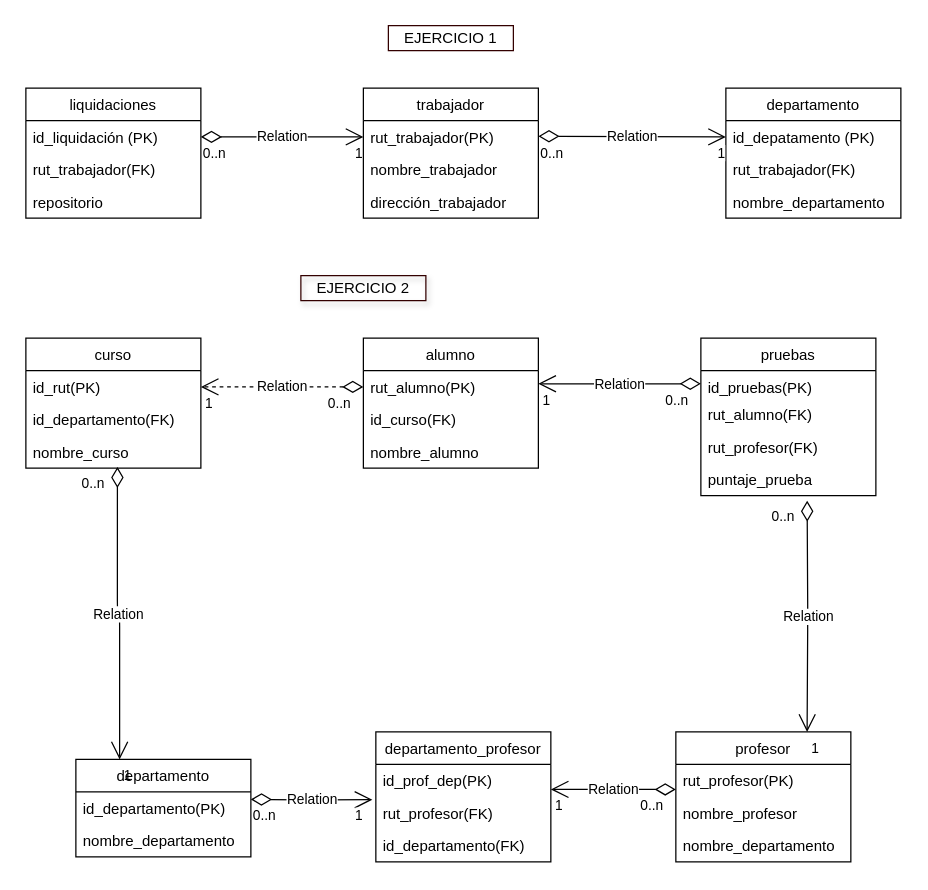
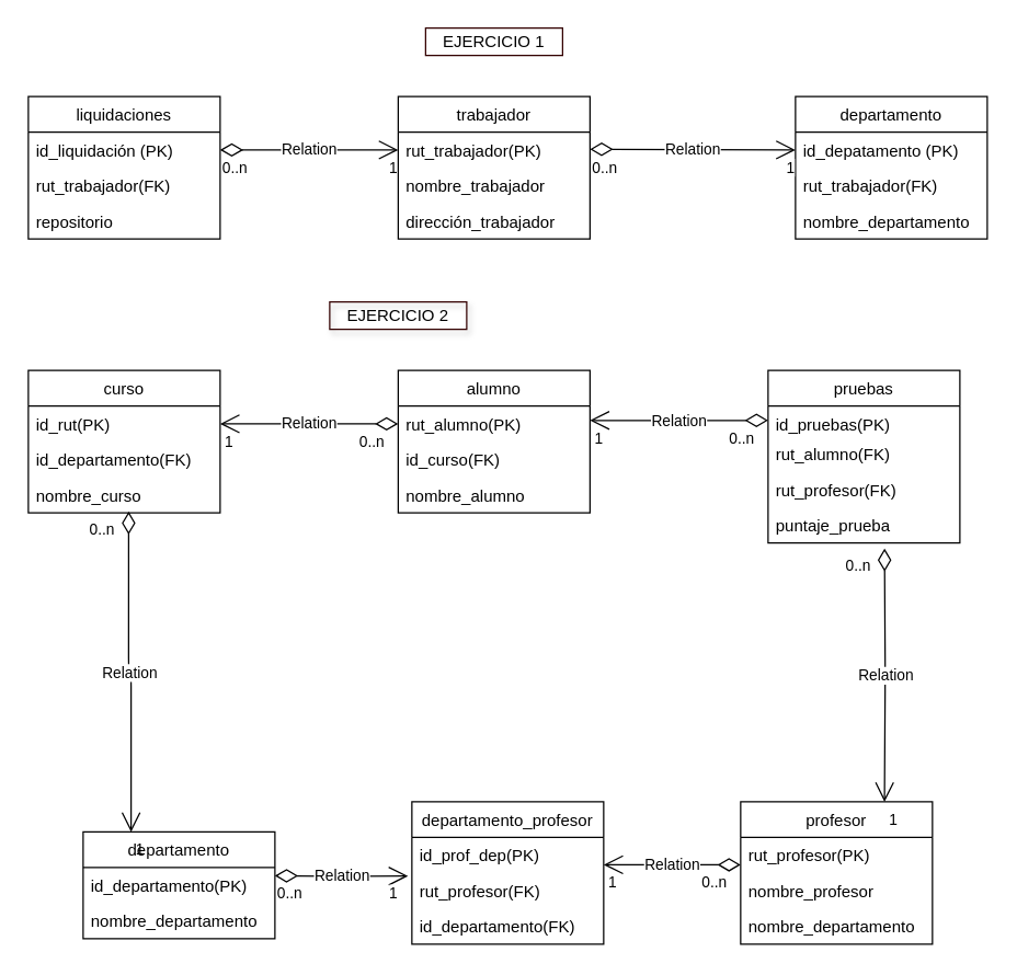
  <mxCell id="0" />
  <mxCell id="1" parent="0" />
  <mxCell id="2" value="Relation" style="endArrow=open;html=1;endSize=12;startArrow=diamondThin;startSize=14;startFill=0;edgeStyle=orthogonalEdgeStyle;entryX=0;entryY=0.5;entryDx=0;entryDy=0;" parent="1" source="6" target="10" edge="1"><mxGeometry relative="1" as="geometry"><mxPoint x="310" y="300" as="sourcePoint" /><mxPoint x="470" y="300" as="targetPoint" /><Array as="points" /></mxGeometry></mxCell>
  <mxCell id="3" value="0..n" style="edgeLabel;resizable=0;html=1;align=left;verticalAlign=top;" parent="2" connectable="0" vertex="1"><mxGeometry x="-1" relative="1" as="geometry" /></mxCell>
  <mxCell id="4" value="1" style="edgeLabel;resizable=0;html=1;align=right;verticalAlign=top;" parent="2" connectable="0" vertex="1"><mxGeometry x="1" relative="1" as="geometry" /></mxCell>
  <mxCell id="5" value="liquidaciones" style="swimlane;fontStyle=0;childLayout=stackLayout;horizontal=1;startSize=26;fillColor=none;horizontalStack=0;resizeParent=1;resizeParentMax=0;resizeLast=0;collapsible=1;marginBottom=0;" parent="1" vertex="1"><mxGeometry x="20" y="70" width="140" height="104" as="geometry" /></mxCell>
  <mxCell id="6" value="id_liquidación (PK)" style="text;strokeColor=none;fillColor=none;align=left;verticalAlign=top;spacingLeft=4;spacingRight=4;overflow=hidden;rotatable=0;points=[[0,0.5],[1,0.5]];portConstraint=eastwest;" parent="5" vertex="1"><mxGeometry y="26" width="140" height="26" as="geometry" /></mxCell>
  <mxCell id="7" value="rut_trabajador(FK)" style="text;strokeColor=none;fillColor=none;align=left;verticalAlign=top;spacingLeft=4;spacingRight=4;overflow=hidden;rotatable=0;points=[[0,0.5],[1,0.5]];portConstraint=eastwest;" parent="5" vertex="1"><mxGeometry y="52" width="140" height="26" as="geometry" /></mxCell>
  <mxCell id="8" value="repositorio" style="text;strokeColor=none;fillColor=none;align=left;verticalAlign=top;spacingLeft=4;spacingRight=4;overflow=hidden;rotatable=0;points=[[0,0.5],[1,0.5]];portConstraint=eastwest;" parent="5" vertex="1"><mxGeometry y="78" width="140" height="26" as="geometry" /></mxCell>
  <mxCell id="9" value="trabajador" style="swimlane;fontStyle=0;childLayout=stackLayout;horizontal=1;startSize=26;fillColor=none;horizontalStack=0;resizeParent=1;resizeParentMax=0;resizeLast=0;collapsible=1;marginBottom=0;" parent="1" vertex="1"><mxGeometry x="290" y="70" width="140" height="104" as="geometry"><mxRectangle x="100" y="57" width="90" height="26" as="alternateBounds" /></mxGeometry></mxCell>
  <mxCell id="10" value="rut_trabajador(PK)" style="text;strokeColor=none;fillColor=none;align=left;verticalAlign=top;spacingLeft=4;spacingRight=4;overflow=hidden;rotatable=0;points=[[0,0.5],[1,0.5]];portConstraint=eastwest;" parent="9" vertex="1"><mxGeometry y="26" width="140" height="26" as="geometry" /></mxCell>
  <mxCell id="11" value="nombre_trabajador" style="text;strokeColor=none;fillColor=none;align=left;verticalAlign=top;spacingLeft=4;spacingRight=4;overflow=hidden;rotatable=0;points=[[0,0.5],[1,0.5]];portConstraint=eastwest;" parent="9" vertex="1"><mxGeometry y="52" width="140" height="26" as="geometry" /></mxCell>
  <mxCell id="12" value="dirección_trabajador" style="text;strokeColor=none;fillColor=none;align=left;verticalAlign=top;spacingLeft=4;spacingRight=4;overflow=hidden;rotatable=0;points=[[0,0.5],[1,0.5]];portConstraint=eastwest;" parent="9" vertex="1"><mxGeometry y="78" width="140" height="26" as="geometry" /></mxCell>
  <mxCell id="13" value="departamento" style="swimlane;fontStyle=0;childLayout=stackLayout;horizontal=1;startSize=26;fillColor=none;horizontalStack=0;resizeParent=1;resizeParentMax=0;resizeLast=0;collapsible=1;marginBottom=0;" parent="1" vertex="1"><mxGeometry x="580" y="70" width="140" height="104" as="geometry" /></mxCell>
  <mxCell id="14" value="id_depatamento (PK)" style="text;strokeColor=none;fillColor=none;align=left;verticalAlign=top;spacingLeft=4;spacingRight=4;overflow=hidden;rotatable=0;points=[[0,0.5],[1,0.5]];portConstraint=eastwest;" parent="13" vertex="1"><mxGeometry y="26" width="140" height="26" as="geometry" /></mxCell>
  <mxCell id="15" value="rut_trabajador(FK)" style="text;strokeColor=none;fillColor=none;align=left;verticalAlign=top;spacingLeft=4;spacingRight=4;overflow=hidden;rotatable=0;points=[[0,0.5],[1,0.5]];portConstraint=eastwest;" parent="13" vertex="1"><mxGeometry y="52" width="140" height="26" as="geometry" /></mxCell>
  <mxCell id="16" value="nombre_departamento" style="text;strokeColor=none;fillColor=none;align=left;verticalAlign=top;spacingLeft=4;spacingRight=4;overflow=hidden;rotatable=0;points=[[0,0.5],[1,0.5]];portConstraint=eastwest;" parent="13" vertex="1"><mxGeometry y="78" width="140" height="26" as="geometry" /></mxCell>
  <mxCell id="17" value="Relation" style="endArrow=open;html=1;endSize=12;startArrow=diamondThin;startSize=14;startFill=0;edgeStyle=orthogonalEdgeStyle;entryX=0;entryY=0.5;entryDx=0;entryDy=0;" parent="1" target="14" edge="1"><mxGeometry relative="1" as="geometry"><mxPoint x="430" y="108.5" as="sourcePoint" /><mxPoint x="560" y="108.5" as="targetPoint" /><Array as="points" /></mxGeometry></mxCell>
  <mxCell id="18" value="0..n" style="edgeLabel;resizable=0;html=1;align=left;verticalAlign=top;" parent="17" connectable="0" vertex="1"><mxGeometry x="-1" relative="1" as="geometry" /></mxCell>
  <mxCell id="19" value="1" style="edgeLabel;resizable=0;html=1;align=right;verticalAlign=top;" parent="17" connectable="0" vertex="1"><mxGeometry x="1" relative="1" as="geometry" /></mxCell>
  <mxCell id="20" value="alumno" style="swimlane;fontStyle=0;childLayout=stackLayout;horizontal=1;startSize=26;fillColor=none;horizontalStack=0;resizeParent=1;resizeParentMax=0;resizeLast=0;collapsible=1;marginBottom=0;" parent="1" vertex="1"><mxGeometry x="290" y="270" width="140" height="104" as="geometry" /></mxCell>
  <mxCell id="21" value="rut_alumno(PK)" style="text;strokeColor=none;fillColor=none;align=left;verticalAlign=top;spacingLeft=4;spacingRight=4;overflow=hidden;rotatable=0;points=[[0,0.5],[1,0.5]];portConstraint=eastwest;" parent="20" vertex="1"><mxGeometry y="26" width="140" height="26" as="geometry" /></mxCell>
  <mxCell id="22" value="id_curso(FK)" style="text;strokeColor=none;fillColor=none;align=left;verticalAlign=top;spacingLeft=4;spacingRight=4;overflow=hidden;rotatable=0;points=[[0,0.5],[1,0.5]];portConstraint=eastwest;" parent="20" vertex="1"><mxGeometry y="52" width="140" height="26" as="geometry" /></mxCell>
  <mxCell id="23" value="nombre_alumno" style="text;strokeColor=none;fillColor=none;align=left;verticalAlign=top;spacingLeft=4;spacingRight=4;overflow=hidden;rotatable=0;points=[[0,0.5],[1,0.5]];portConstraint=eastwest;" parent="20" vertex="1"><mxGeometry y="78" width="140" height="26" as="geometry" /></mxCell>
  <mxCell id="24" value="curso" style="swimlane;fontStyle=0;childLayout=stackLayout;horizontal=1;startSize=26;fillColor=none;horizontalStack=0;resizeParent=1;resizeParentMax=0;resizeLast=0;collapsible=1;marginBottom=0;" parent="1" vertex="1"><mxGeometry x="20" y="270" width="140" height="104" as="geometry" /></mxCell>
  <mxCell id="25" value="id_rut(PK)" style="text;strokeColor=none;fillColor=none;align=left;verticalAlign=top;spacingLeft=4;spacingRight=4;overflow=hidden;rotatable=0;points=[[0,0.5],[1,0.5]];portConstraint=eastwest;" parent="24" vertex="1"><mxGeometry y="26" width="140" height="26" as="geometry" /></mxCell>
  <mxCell id="26" value="id_departamento(FK)" style="text;strokeColor=none;fillColor=none;align=left;verticalAlign=top;spacingLeft=4;spacingRight=4;overflow=hidden;rotatable=0;points=[[0,0.5],[1,0.5]];portConstraint=eastwest;" parent="24" vertex="1"><mxGeometry y="52" width="140" height="26" as="geometry" /></mxCell>
  <mxCell id="27" value="nombre_curso" style="text;strokeColor=none;fillColor=none;align=left;verticalAlign=top;spacingLeft=4;spacingRight=4;overflow=hidden;rotatable=0;points=[[0,0.5],[1,0.5]];portConstraint=eastwest;" parent="24" vertex="1"><mxGeometry y="78" width="140" height="26" as="geometry" /></mxCell>
  <mxCell id="28" value="pruebas" style="swimlane;fontStyle=0;childLayout=stackLayout;horizontal=1;startSize=26;fillColor=none;horizontalStack=0;resizeParent=1;resizeParentMax=0;resizeLast=0;collapsible=1;marginBottom=0;" parent="1" vertex="1"><mxGeometry x="560" y="270" width="140" height="126" as="geometry" /></mxCell>
  <mxCell id="29" value="id_pruebas(PK)" style="text;strokeColor=none;fillColor=none;align=left;verticalAlign=top;spacingLeft=4;spacingRight=4;overflow=hidden;rotatable=0;points=[[0,0.5],[1,0.5]];portConstraint=eastwest;" parent="28" vertex="1"><mxGeometry y="26" width="140" height="22" as="geometry" /></mxCell>
  <mxCell id="30" value="rut_alumno(FK)" style="text;strokeColor=none;fillColor=none;align=left;verticalAlign=top;spacingLeft=4;spacingRight=4;overflow=hidden;rotatable=0;points=[[0,0.5],[1,0.5]];portConstraint=eastwest;" parent="28" vertex="1"><mxGeometry y="48" width="140" height="26" as="geometry" /></mxCell>
  <mxCell id="31" value="rut_profesor(FK)" style="text;strokeColor=none;fillColor=none;align=left;verticalAlign=top;spacingLeft=4;spacingRight=4;overflow=hidden;rotatable=0;points=[[0,0.5],[1,0.5]];portConstraint=eastwest;" parent="28" vertex="1"><mxGeometry y="74" width="140" height="26" as="geometry" /></mxCell>
  <mxCell id="32" value="puntaje_prueba" style="text;strokeColor=none;fillColor=none;align=left;verticalAlign=top;spacingLeft=4;spacingRight=4;overflow=hidden;rotatable=0;points=[[0,0.5],[1,0.5]];portConstraint=eastwest;" parent="28" vertex="1"><mxGeometry y="100" width="140" height="26" as="geometry" /></mxCell>
- <mxCell id="33" value="Relation" style="endArrow=open;html=1;endSize=12;startArrow=diamondThin;startSize=14;startFill=0;edgeStyle=orthogonalEdgeStyle;entryX=1;entryY=0.5;entryDx=0;entryDy=0;exitX=0;exitY=0.5;exitDx=0;exitDy=0;dashed=1;" parent="1" source="21" target="25" edge="1"><mxGeometry relative="1" as="geometry"><mxPoint x="200" y="399.5" as="sourcePoint" /><mxPoint x="350" y="400" as="targetPoint" /><Array as="points" /></mxGeometry></mxCell>
+ <mxCell id="33" value="Relation" style="endArrow=open;html=1;endSize=12;startArrow=diamondThin;startSize=14;startFill=0;edgeStyle=orthogonalEdgeStyle;entryX=1;entryY=0.5;entryDx=0;entryDy=0;exitX=0;exitY=0.5;exitDx=0;exitDy=0;" parent="1" source="21" target="25" edge="1"><mxGeometry relative="1" as="geometry"><mxPoint x="200" y="399.5" as="sourcePoint" /><mxPoint x="350" y="400" as="targetPoint" /><Array as="points" /></mxGeometry></mxCell>
  <mxCell id="34" value="0..n" style="edgeLabel;resizable=0;html=1;align=left;verticalAlign=top;" parent="33" connectable="0" vertex="1"><mxGeometry x="-1" relative="1" as="geometry"><mxPoint x="-30" as="offset" /></mxGeometry></mxCell>
  <mxCell id="35" value="1" style="edgeLabel;resizable=0;html=1;align=right;verticalAlign=top;" parent="33" connectable="0" vertex="1"><mxGeometry x="1" relative="1" as="geometry"><mxPoint x="10" as="offset" /></mxGeometry></mxCell>
  <mxCell id="36" value="Relation" style="endArrow=open;html=1;endSize=12;startArrow=diamondThin;startSize=14;startFill=0;edgeStyle=orthogonalEdgeStyle;entryX=1;entryY=0.5;entryDx=0;entryDy=0;exitX=0;exitY=0.5;exitDx=0;exitDy=0;" parent="1" edge="1"><mxGeometry relative="1" as="geometry"><mxPoint x="560" y="306.5" as="sourcePoint" /><mxPoint x="430" y="306.5" as="targetPoint" /><Array as="points" /></mxGeometry></mxCell>
  <mxCell id="37" value="0..n" style="edgeLabel;resizable=0;html=1;align=left;verticalAlign=top;" parent="36" connectable="0" vertex="1"><mxGeometry x="-1" relative="1" as="geometry"><mxPoint x="-30" as="offset" /></mxGeometry></mxCell>
  <mxCell id="38" value="1" style="edgeLabel;resizable=0;html=1;align=right;verticalAlign=top;" parent="36" connectable="0" vertex="1"><mxGeometry x="1" relative="1" as="geometry"><mxPoint x="10" as="offset" /></mxGeometry></mxCell>
  <mxCell id="39" value="Relation" style="endArrow=open;html=1;endSize=12;startArrow=diamondThin;startSize=14;startFill=0;edgeStyle=orthogonalEdgeStyle;entryX=0.25;entryY=0;entryDx=0;entryDy=0;exitX=0.523;exitY=0.962;exitDx=0;exitDy=0;exitPerimeter=0;" parent="1" source="27" target="51" edge="1"><mxGeometry relative="1" as="geometry"><mxPoint x="300" y="319" as="sourcePoint" /><mxPoint x="170" y="319" as="targetPoint" /><Array as="points" /></mxGeometry></mxCell>
  <mxCell id="40" value="0..n" style="edgeLabel;resizable=0;html=1;align=left;verticalAlign=top;" parent="39" connectable="0" vertex="1"><mxGeometry x="-1" relative="1" as="geometry"><mxPoint x="-30" as="offset" /></mxGeometry></mxCell>
  <mxCell id="41" value="1" style="edgeLabel;resizable=0;html=1;align=right;verticalAlign=top;" parent="39" connectable="0" vertex="1"><mxGeometry x="1" relative="1" as="geometry"><mxPoint x="10" as="offset" /></mxGeometry></mxCell>
  <mxCell id="42" value="Relation" style="endArrow=open;html=1;endSize=12;startArrow=diamondThin;startSize=14;startFill=0;edgeStyle=orthogonalEdgeStyle;entryX=0.75;entryY=0;entryDx=0;entryDy=0;" parent="1" target="58" edge="1"><mxGeometry relative="1" as="geometry"><mxPoint x="645" y="400" as="sourcePoint" /><mxPoint x="440" y="316.5" as="targetPoint" /><Array as="points" /></mxGeometry></mxCell>
  <mxCell id="43" value="0..n" style="edgeLabel;resizable=0;html=1;align=left;verticalAlign=top;" parent="42" connectable="0" vertex="1"><mxGeometry x="-1" relative="1" as="geometry"><mxPoint x="-30" as="offset" /></mxGeometry></mxCell>
  <mxCell id="44" value="1" style="edgeLabel;resizable=0;html=1;align=right;verticalAlign=top;" parent="42" connectable="0" vertex="1"><mxGeometry x="1" relative="1" as="geometry"><mxPoint x="10" as="offset" /></mxGeometry></mxCell>
  <mxCell id="45" value="Relation" style="endArrow=open;html=1;endSize=12;startArrow=diamondThin;startSize=14;startFill=0;edgeStyle=orthogonalEdgeStyle;entryX=1;entryY=0.5;entryDx=0;entryDy=0;" parent="1" edge="1"><mxGeometry relative="1" as="geometry"><mxPoint x="539.98" y="631.01" as="sourcePoint" /><mxPoint x="439.98" y="631.01" as="targetPoint" /><Array as="points" /></mxGeometry></mxCell>
  <mxCell id="46" value="0..n" style="edgeLabel;resizable=0;html=1;align=left;verticalAlign=top;" parent="45" connectable="0" vertex="1"><mxGeometry x="-1" relative="1" as="geometry"><mxPoint x="-30" as="offset" /></mxGeometry></mxCell>
  <mxCell id="47" value="1" style="edgeLabel;resizable=0;html=1;align=right;verticalAlign=top;" parent="45" connectable="0" vertex="1"><mxGeometry x="1" relative="1" as="geometry"><mxPoint x="10" as="offset" /></mxGeometry></mxCell>
  <mxCell id="48" value="Relation" style="endArrow=open;html=1;endSize=12;startArrow=diamondThin;startSize=14;startFill=0;edgeStyle=orthogonalEdgeStyle;entryX=-0.02;entryY=0.085;entryDx=0;entryDy=0;entryPerimeter=0;" parent="1" target="56" edge="1"><mxGeometry relative="1" as="geometry"><mxPoint x="200" y="639.01" as="sourcePoint" /><mxPoint x="105" y="617.01" as="targetPoint" /><Array as="points" /></mxGeometry></mxCell>
  <mxCell id="49" value="0..n" style="edgeLabel;resizable=0;html=1;align=left;verticalAlign=top;" parent="48" connectable="0" vertex="1"><mxGeometry x="-1" relative="1" as="geometry"><mxPoint as="offset" /></mxGeometry></mxCell>
  <mxCell id="50" value="1" style="edgeLabel;resizable=0;html=1;align=right;verticalAlign=top;" parent="48" connectable="0" vertex="1"><mxGeometry x="1" relative="1" as="geometry"><mxPoint x="-6.78" as="offset" /></mxGeometry></mxCell>
  <mxCell id="51" value="departamento" style="swimlane;fontStyle=0;childLayout=stackLayout;horizontal=1;startSize=26;fillColor=none;horizontalStack=0;resizeParent=1;resizeParentMax=0;resizeLast=0;collapsible=1;marginBottom=0;" parent="1" vertex="1"><mxGeometry x="60" y="607.01" width="140" height="78" as="geometry" /></mxCell>
  <mxCell id="52" value="id_departamento(PK)" style="text;strokeColor=none;fillColor=none;align=left;verticalAlign=top;spacingLeft=4;spacingRight=4;overflow=hidden;rotatable=0;points=[[0,0.5],[1,0.5]];portConstraint=eastwest;" parent="51" vertex="1"><mxGeometry y="26" width="140" height="26" as="geometry" /></mxCell>
  <mxCell id="53" value="nombre_departamento" style="text;strokeColor=none;fillColor=none;align=left;verticalAlign=top;spacingLeft=4;spacingRight=4;overflow=hidden;rotatable=0;points=[[0,0.5],[1,0.5]];portConstraint=eastwest;" parent="51" vertex="1"><mxGeometry y="52" width="140" height="26" as="geometry" /></mxCell>
  <mxCell id="54" value="departamento_profesor" style="swimlane;fontStyle=0;childLayout=stackLayout;horizontal=1;startSize=26;fillColor=none;horizontalStack=0;resizeParent=1;resizeParentMax=0;resizeLast=0;collapsible=1;marginBottom=0;" parent="1" vertex="1"><mxGeometry x="299.98" y="585.01" width="140" height="104" as="geometry" /></mxCell>
  <mxCell id="55" value="id_prof_dep(PK)" style="text;strokeColor=none;fillColor=none;align=left;verticalAlign=top;spacingLeft=4;spacingRight=4;overflow=hidden;rotatable=0;points=[[0,0.5],[1,0.5]];portConstraint=eastwest;" parent="54" vertex="1"><mxGeometry y="26" width="140" height="26" as="geometry" /></mxCell>
  <mxCell id="56" value="rut_profesor(FK)" style="text;strokeColor=none;fillColor=none;align=left;verticalAlign=top;spacingLeft=4;spacingRight=4;overflow=hidden;rotatable=0;points=[[0,0.5],[1,0.5]];portConstraint=eastwest;" parent="54" vertex="1"><mxGeometry y="52" width="140" height="26" as="geometry" /></mxCell>
  <mxCell id="57" value="id_departamento(FK)" style="text;strokeColor=none;fillColor=none;align=left;verticalAlign=top;spacingLeft=4;spacingRight=4;overflow=hidden;rotatable=0;points=[[0,0.5],[1,0.5]];portConstraint=eastwest;" parent="54" vertex="1"><mxGeometry y="78" width="140" height="26" as="geometry" /></mxCell>
  <mxCell id="58" value="profesor" style="swimlane;fontStyle=0;childLayout=stackLayout;horizontal=1;startSize=26;fillColor=none;horizontalStack=0;resizeParent=1;resizeParentMax=0;resizeLast=0;collapsible=1;marginBottom=0;" parent="1" vertex="1"><mxGeometry x="539.98" y="585.01" width="140" height="104" as="geometry" /></mxCell>
  <mxCell id="59" value="rut_profesor(PK)" style="text;strokeColor=none;fillColor=none;align=left;verticalAlign=top;spacingLeft=4;spacingRight=4;overflow=hidden;rotatable=0;points=[[0,0.5],[1,0.5]];portConstraint=eastwest;" parent="58" vertex="1"><mxGeometry y="26" width="140" height="26" as="geometry" /></mxCell>
  <mxCell id="60" value="nombre_profesor" style="text;strokeColor=none;fillColor=none;align=left;verticalAlign=top;spacingLeft=4;spacingRight=4;overflow=hidden;rotatable=0;points=[[0,0.5],[1,0.5]];portConstraint=eastwest;" parent="58" vertex="1"><mxGeometry y="52" width="140" height="26" as="geometry" /></mxCell>
  <mxCell id="61" value="nombre_departamento" style="text;strokeColor=none;fillColor=none;align=left;verticalAlign=top;spacingLeft=4;spacingRight=4;overflow=hidden;rotatable=0;points=[[0,0.5],[1,0.5]];portConstraint=eastwest;" parent="58" vertex="1"><mxGeometry y="78" width="140" height="26" as="geometry" /></mxCell>
  <mxCell id="62" value="EJERCICIO 1" style="text;html=1;strokeColor=#330000;fillColor=none;align=center;verticalAlign=middle;whiteSpace=wrap;rounded=0;" parent="1" vertex="1"><mxGeometry x="310" y="20" width="100" height="20" as="geometry" /></mxCell>
  <mxCell id="63" value="EJERCICIO 2" style="text;html=1;strokeColor=#330000;fillColor=none;align=center;verticalAlign=middle;whiteSpace=wrap;rounded=0;shadow=1;" parent="1" vertex="1"><mxGeometry x="240" y="220" width="100" height="20" as="geometry" /></mxCell>
